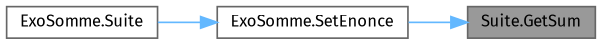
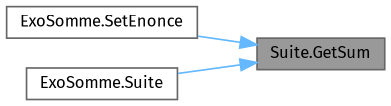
  digraph {
    fontname="Fira Sans"
    rankdir=RL
    node [color=grey40 fillcolor=white fontname="Fira Sans" fontsize=10 shape=box style=filled]
    edge [color=steelblue1 dir=back fontname="Fira Sans" fontsize=10 labelfontname=Helvetica labelfontsize=10 style=solid]
    n1 [color=gray40 fillcolor=grey60 fontcolor=black height=0.2 label="Suite.GetSum" width=0.4]
    n2 [height=0.2 label="ExoSomme.SetEnonce" width=0.4]
    n3 [height=0.2 label="ExoSomme.Suite" width=0.4]
    n1 -> n2
-   n2 -> n3
+   n1 -> n3
  }
